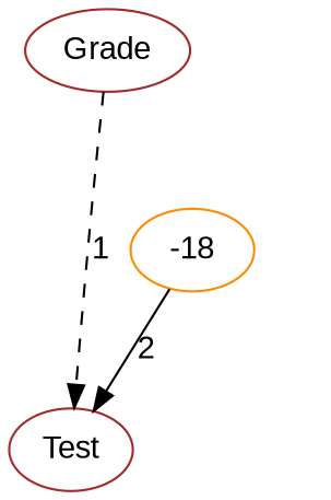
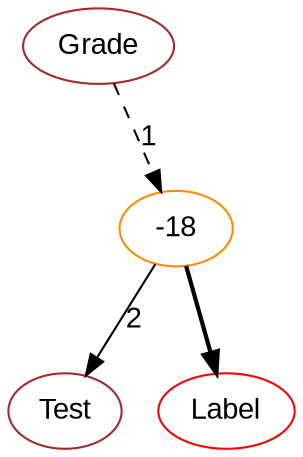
  digraph {
    fontname="Liberation Sans"
    rankdir=TB
    node [color=brown fontname="Liberation Sans"]
    edge [fontname="Liberation Sans"]
    n1 [label=Test]
    n2 [color=darkorange label=-18]
+   n3 [color=red label=Label]
    n4 [label=Grade]
    n2 -> n1 [label=2 style=solid]
-   n4 -> n1 [label=1 style=dashed]
+   n2 -> n3 [style=bold]
+   n4 -> n2 [label=1 style=dashed]
  }
